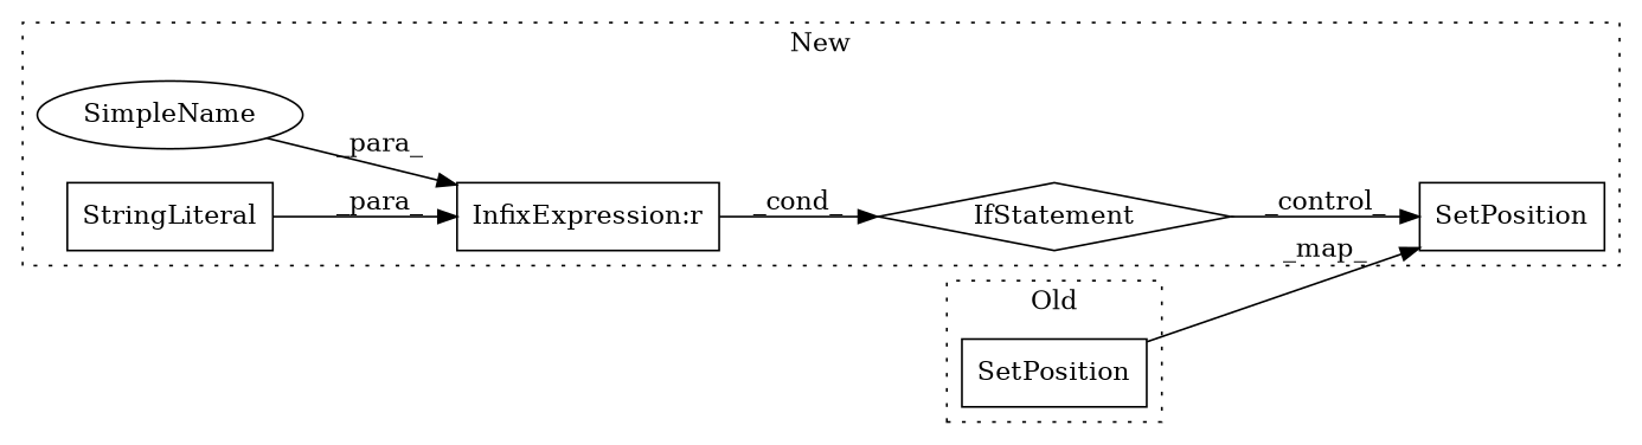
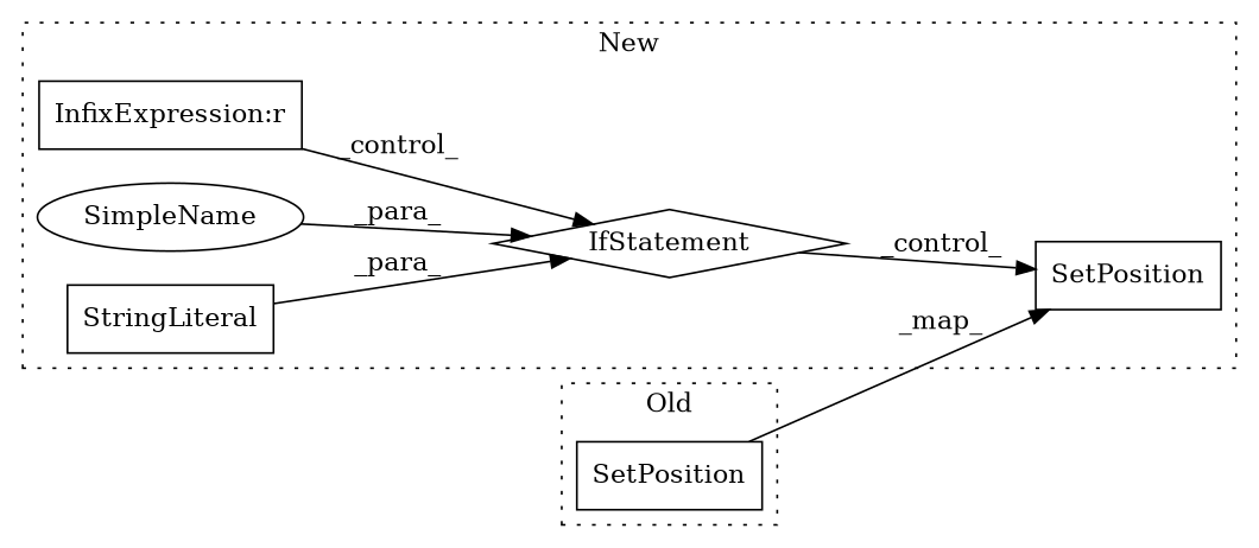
  digraph {
    rankdir=LR
    node [a=32 l="12,1" shape=box]
    n1 [label=SetPosition s="649,690"]
    n2 [a=27 l=4 label="InfixExpression:r" s=626]
    n3 [a=42 l=7 label=SimpleName s=619 shape=ellipse]
    n4 [a=25 l="4,10" label=IfStatement s="615,634" shape=diamond]
    n5 [a=45 l=4 label=StringLiteral s=630]
    n6 [label=SetPosition s="531,572"]
    subgraph cluster_1 {
      label=New
      style=dotted
      n1
      n2
      n3
      n4
      n5
    }
    subgraph cluster_2 {
      label=Old
      style=dotted
      n6
    }
-   n2 -> n4 [label=_cond_]
-   n3 -> n2 [label=_para_]
+   n2 -> n4 [label=_control_]
+   n3 -> n4 [label=_para_]
    n4 -> n1 [label=_control_]
-   n5 -> n2 [label=_para_]
+   n5 -> n4 [label=_para_]
    n6 -> n1 [label=_map_]
  }
